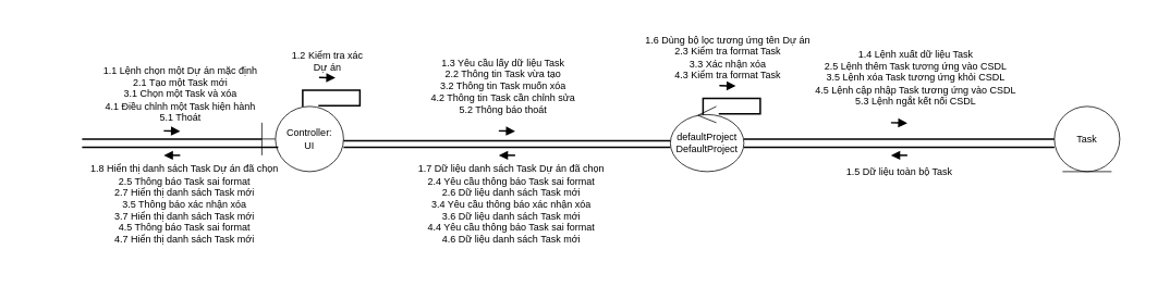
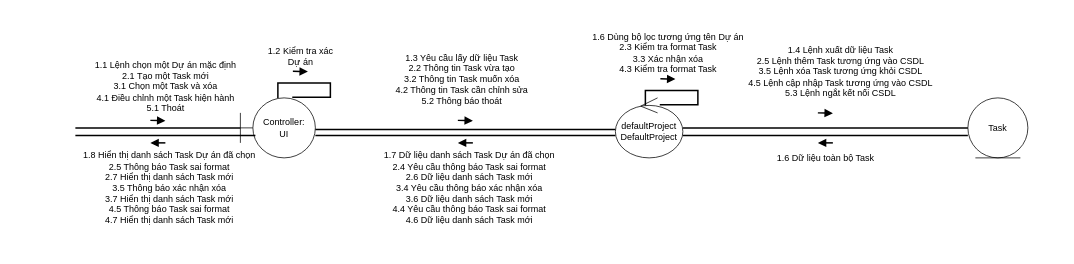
  <mxCell id="0" />
  <mxCell id="1" parent="0" />
  <mxCell id="2" value="" style="rounded=0;whiteSpace=wrap;html=1;strokeColor=none;" parent="1" vertex="1"><mxGeometry x="20" y="20" width="1390" height="310" as="geometry" /></mxCell>
  <mxCell id="3" value="Controller:&lt;br&gt;UI" style="shape=umlBoundary;whiteSpace=wrap;html=1;" parent="1" vertex="1"><mxGeometry x="320" y="130" width="100" height="80" as="geometry" /></mxCell>
  <mxCell id="4" value="Task" style="ellipse;shape=umlEntity;whiteSpace=wrap;html=1;" parent="1" vertex="1"><mxGeometry x="1290" y="130" width="80" height="80" as="geometry" /></mxCell>
  <mxCell id="5" value="defaultProject&lt;br&gt;DefaultProject" style="ellipse;shape=umlControl;whiteSpace=wrap;html=1;" parent="1" vertex="1"><mxGeometry x="820" y="130" width="90" height="80" as="geometry" /></mxCell>
  <mxCell id="6" value="" style="endArrow=none;html=1;startArrow=block;startFill=1;endFill=0;strokeWidth=2;rounded=0;" parent="1" edge="1"><mxGeometry width="50" height="50" relative="1" as="geometry"><mxPoint x="220" y="160.5" as="sourcePoint" /><mxPoint x="200" y="160" as="targetPoint" /></mxGeometry></mxCell>
  <mxCell id="7" value="" style="line;strokeWidth=2;fillColor=none;align=left;verticalAlign=middle;spacingTop=-1;spacingLeft=3;spacingRight=3;rotatable=0;labelPosition=right;points=[];portConstraint=eastwest;" parent="1" vertex="1"><mxGeometry x="100" y="166" width="220" height="8" as="geometry" /></mxCell>
  <mxCell id="8" value="" style="line;strokeWidth=2;fillColor=none;align=left;verticalAlign=middle;spacingTop=-1;spacingLeft=3;spacingRight=3;rotatable=0;labelPosition=right;points=[];portConstraint=eastwest;" parent="1" vertex="1"><mxGeometry x="910" y="166" width="380" height="8" as="geometry" /></mxCell>
  <mxCell id="9" value="" style="line;strokeWidth=2;fillColor=none;align=left;verticalAlign=middle;spacingTop=-1;spacingLeft=3;spacingRight=3;rotatable=0;labelPosition=right;points=[];portConstraint=eastwest;" parent="1" vertex="1"><mxGeometry x="420" y="168" width="400" height="8" as="geometry" /></mxCell>
  <mxCell id="10" value="" style="endArrow=none;html=1;startArrow=block;startFill=1;endFill=0;strokeWidth=2;rounded=0;" parent="1" edge="1"><mxGeometry width="50" height="50" relative="1" as="geometry"><mxPoint x="1110" y="150.5" as="sourcePoint" /><mxPoint x="1090" y="150" as="targetPoint" /></mxGeometry></mxCell>
  <mxCell id="11" value="" style="endArrow=none;html=1;startArrow=block;startFill=1;endFill=0;strokeWidth=2;rounded=0;" parent="1" edge="1"><mxGeometry width="50" height="50" relative="1" as="geometry"><mxPoint x="630" y="160.5" as="sourcePoint" /><mxPoint x="610" y="160" as="targetPoint" /></mxGeometry></mxCell>
  <mxCell id="12" value="1.1 Lệnh chọn một Dự án mặc định&lt;br&gt;2.1 Tạo một Task mới&lt;br&gt;3.1 Chọn một Task và xóa&lt;br&gt;4.1 Điều chỉnh một Task hiện hành&lt;br&gt;5.1 Thoát&lt;br&gt;" style="text;html=1;align=center;verticalAlign=middle;resizable=0;points=[];autosize=1;" parent="1" vertex="1"><mxGeometry x="120" y="80" width="200" height="70" as="geometry" /></mxCell>
  <mxCell id="13" style="edgeStyle=orthogonalEdgeStyle;rounded=0;orthogonalLoop=1;jettySize=auto;html=1;entryX=0.692;entryY=-0.01;entryDx=0;entryDy=0;entryPerimeter=0;strokeWidth=2;endArrow=none;endFill=0;" parent="1" source="3" target="3" edge="1"><mxGeometry relative="1" as="geometry"><Array as="points"><mxPoint x="370" y="110" /><mxPoint x="440" y="110" /><mxPoint x="440" y="129" /></Array></mxGeometry></mxCell>
  <mxCell id="14" value="1.2 Kiểm tra xác&lt;br&gt;Dự án" style="text;html=1;align=center;verticalAlign=middle;resizable=0;points=[];autosize=1;" parent="1" vertex="1"><mxGeometry x="350" y="60" width="100" height="30" as="geometry" /></mxCell>
  <mxCell id="15" value="1.3 Yêu cầu lấy dữ liệu Task&lt;br&gt;2.2 Thông tin Task vừa tạo&lt;br&gt;3.2 Thông tin Task muốn xóa&lt;br&gt;4.2 Thông tin Task cần chỉnh sửa&lt;br&gt;5.2 Thông báo thoát" style="text;html=1;align=center;verticalAlign=middle;resizable=0;points=[];autosize=1;" parent="1" vertex="1"><mxGeometry x="520" y="70" width="190" height="70" as="geometry" /></mxCell>
  <mxCell id="16" value="" style="endArrow=none;html=1;startArrow=block;startFill=1;endFill=0;strokeWidth=2;rounded=0;" parent="1" edge="1"><mxGeometry width="50" height="50" relative="1" as="geometry"><mxPoint x="610" y="190" as="sourcePoint" /><mxPoint x="630" y="190" as="targetPoint" /></mxGeometry></mxCell>
  <mxCell id="17" value="1.7 Dữ liệu danh sách Task Dự án đã chọn&lt;br&gt;2.4 Yêu cầu thông báo Task sai format&lt;br&gt;2.6 Dữ liệu danh sách Task mới&lt;br&gt;3.4 Yêu cầu thông báo xác nhận xóa&lt;br&gt;3.6 Dữ liệu danh sách Task mới&lt;br&gt;4.4 Yêu cầu thông báo Task sai format&lt;br&gt;4.6 Dữ liệu danh sách Task mới" style="text;html=1;align=center;verticalAlign=middle;resizable=0;points=[];autosize=1;" parent="1" vertex="1"><mxGeometry x="505" y="200" width="240" height="100" as="geometry" /></mxCell>
  <mxCell id="18" style="edgeStyle=orthogonalEdgeStyle;rounded=0;orthogonalLoop=1;jettySize=auto;html=1;entryX=0.692;entryY=-0.01;entryDx=0;entryDy=0;entryPerimeter=0;strokeWidth=2;endArrow=none;endFill=0;" parent="1" edge="1"><mxGeometry relative="1" as="geometry"><mxPoint x="860" y="140" as="sourcePoint" /><mxPoint x="879.2" y="139.2" as="targetPoint" /><Array as="points"><mxPoint x="860" y="120" /><mxPoint x="930" y="120" /><mxPoint x="930" y="139" /></Array></mxGeometry></mxCell>
  <mxCell id="19" value="1.6 Dùng bộ lọc tương ứng tên Dự án&lt;br&gt;2.3 Kiểm tra format Task&lt;br&gt;3.3 Xác nhận xóa&lt;br&gt;4.3 Kiểm tra format Task" style="text;html=1;align=center;verticalAlign=middle;resizable=0;points=[];autosize=1;" parent="1" vertex="1"><mxGeometry x="780" y="40" width="220" height="60" as="geometry" /></mxCell>
  <mxCell id="20" value="1.4 Lệnh xuất dữ liệu Task&lt;br&gt;2.5 Lệnh thêm Task tương ứng vào CSDL&lt;br&gt;3.5 Lệnh xóa Task tương ứng khỏi CSDL&lt;br&gt;4.5 Lệnh cập nhập Task tương ứng vào CSDL&lt;br&gt;5.3 Lệnh ngắt kết nối CSDL" style="text;html=1;align=center;verticalAlign=middle;resizable=0;points=[];autosize=1;" parent="1" vertex="1"><mxGeometry x="990" y="60" width="260" height="70" as="geometry" /></mxCell>
  <mxCell id="21" value="" style="endArrow=none;html=1;startArrow=block;startFill=1;endFill=0;strokeWidth=2;rounded=0;" parent="1" edge="1"><mxGeometry width="50" height="50" relative="1" as="geometry"><mxPoint x="900" y="105" as="sourcePoint" /><mxPoint x="880" y="104.5" as="targetPoint" /></mxGeometry></mxCell>
  <mxCell id="22" value="" style="endArrow=none;html=1;startArrow=block;startFill=1;endFill=0;strokeWidth=2;rounded=0;" parent="1" edge="1"><mxGeometry width="50" height="50" relative="1" as="geometry"><mxPoint x="410" y="95" as="sourcePoint" /><mxPoint x="390" y="94.5" as="targetPoint" /></mxGeometry></mxCell>
  <mxCell id="23" value="" style="line;strokeWidth=2;fillColor=none;align=left;verticalAlign=middle;spacingTop=-1;spacingLeft=3;spacingRight=3;rotatable=0;labelPosition=right;points=[];portConstraint=eastwest;" parent="1" vertex="1"><mxGeometry x="420" y="176" width="400" height="8" as="geometry" /></mxCell>
  <mxCell id="24" value="" style="line;strokeWidth=2;fillColor=none;align=left;verticalAlign=middle;spacingTop=-1;spacingLeft=3;spacingRight=3;rotatable=0;labelPosition=right;points=[];portConstraint=eastwest;" parent="1" vertex="1"><mxGeometry x="910" y="176" width="380" height="8" as="geometry" /></mxCell>
  <mxCell id="25" value="" style="endArrow=none;html=1;startArrow=block;startFill=1;endFill=0;strokeWidth=2;rounded=0;" parent="1" edge="1"><mxGeometry width="50" height="50" relative="1" as="geometry"><mxPoint x="1090" y="190" as="sourcePoint" /><mxPoint x="1110" y="190" as="targetPoint" /></mxGeometry></mxCell>
- <mxCell id="26" value="1.5 Dữ liệu toàn bộ Task" style="text;html=1;align=center;verticalAlign=middle;resizable=0;points=[];autosize=1;" parent="1" vertex="1"><mxGeometry x="1025" y="200" width="150" height="20" as="geometry" /></mxCell>
+ <mxCell id="26" value="1.6 Dữ liệu toàn bộ Task" style="text;html=1;align=center;verticalAlign=middle;resizable=0;points=[];autosize=1;" parent="1" vertex="1"><mxGeometry x="1025" y="200" width="150" height="20" as="geometry" /></mxCell>
  <mxCell id="27" value="" style="line;strokeWidth=2;fillColor=none;align=left;verticalAlign=middle;spacingTop=-1;spacingLeft=3;spacingRight=3;rotatable=0;labelPosition=right;points=[];portConstraint=eastwest;" vertex="1" parent="1"><mxGeometry x="100" y="176" width="240" height="8" as="geometry" /></mxCell>
  <mxCell id="28" value="" style="endArrow=none;html=1;startArrow=block;startFill=1;endFill=0;strokeWidth=2;rounded=0;" edge="1" parent="1"><mxGeometry width="50" height="50" relative="1" as="geometry"><mxPoint x="200" y="190" as="sourcePoint" /><mxPoint x="220" y="190" as="targetPoint" /></mxGeometry></mxCell>
  <mxCell id="29" value="1.8 Hiển thị danh sách Task Dự án đã chọn&lt;br&gt;2.5 Thông báo Task sai format&lt;br&gt;2.7 Hiển thị danh sách Task mới&lt;br&gt;3.5 Thông báo xác nhận xóa&lt;br&gt;3.7 Hiển thị danh sách Task mới&lt;br&gt;4.5 Thông báo Task sai format&lt;br&gt;4.7 Hiển thị danh sách Task mới" style="text;html=1;align=center;verticalAlign=middle;resizable=0;points=[];autosize=1;" vertex="1" parent="1"><mxGeometry x="100" y="200" width="250" height="100" as="geometry" /></mxCell>
